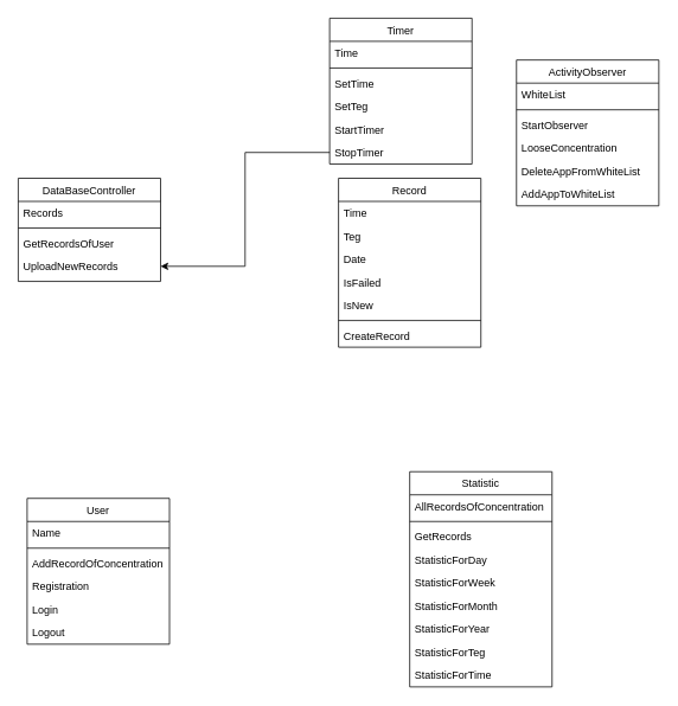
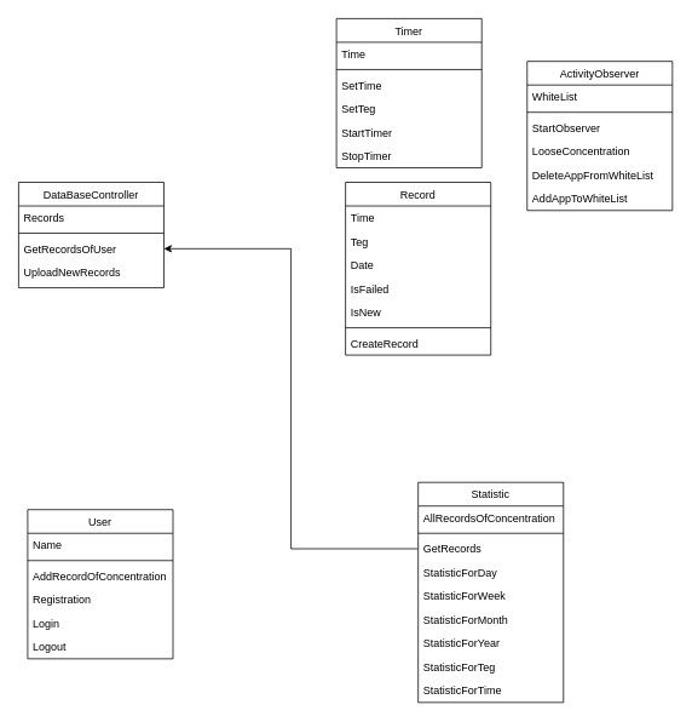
  <mxCell id="0" />
  <mxCell id="1" parent="0" />
  <mxCell id="2" value="ActivityObserver" style="swimlane;fontStyle=0;align=center;verticalAlign=top;childLayout=stackLayout;horizontal=1;startSize=26;horizontalStack=0;resizeParent=1;resizeLast=0;collapsible=1;marginBottom=0;rounded=0;shadow=0;strokeWidth=1;" parent="1" vertex="1"><mxGeometry x="580" y="67" width="160" height="164" as="geometry"><mxRectangle x="650" y="107" width="160" height="26" as="alternateBounds" /></mxGeometry></mxCell>
  <mxCell id="3" value="WhiteList" style="text;align=left;verticalAlign=top;spacingLeft=4;spacingRight=4;overflow=hidden;rotatable=0;points=[[0,0.5],[1,0.5]];portConstraint=eastwest;" parent="2" vertex="1"><mxGeometry y="26" width="160" height="26" as="geometry" /></mxCell>
  <mxCell id="4" value="" style="line;html=1;strokeWidth=1;align=left;verticalAlign=middle;spacingTop=-1;spacingLeft=3;spacingRight=3;rotatable=0;labelPosition=right;points=[];portConstraint=eastwest;" parent="2" vertex="1"><mxGeometry y="52" width="160" height="8" as="geometry" /></mxCell>
  <mxCell id="5" value="StartObserver" style="text;align=left;verticalAlign=top;spacingLeft=4;spacingRight=4;overflow=hidden;rotatable=0;points=[[0,0.5],[1,0.5]];portConstraint=eastwest;" parent="2" vertex="1"><mxGeometry y="60" width="160" height="26" as="geometry" /></mxCell>
  <mxCell id="6" value="LooseConcentration" style="text;align=left;verticalAlign=top;spacingLeft=4;spacingRight=4;overflow=hidden;rotatable=0;points=[[0,0.5],[1,0.5]];portConstraint=eastwest;" vertex="1" parent="2"><mxGeometry y="86" width="160" height="26" as="geometry" /></mxCell>
  <mxCell id="7" value="DeleteAppFromWhiteList" style="text;align=left;verticalAlign=top;spacingLeft=4;spacingRight=4;overflow=hidden;rotatable=0;points=[[0,0.5],[1,0.5]];portConstraint=eastwest;" vertex="1" parent="2"><mxGeometry y="112" width="160" height="26" as="geometry" /></mxCell>
  <mxCell id="8" value="AddAppToWhiteList" style="text;align=left;verticalAlign=top;spacingLeft=4;spacingRight=4;overflow=hidden;rotatable=0;points=[[0,0.5],[1,0.5]];portConstraint=eastwest;" parent="2" vertex="1"><mxGeometry y="138" width="160" height="26" as="geometry" /></mxCell>
  <mxCell id="9" value="Timer" style="swimlane;fontStyle=0;align=center;verticalAlign=top;childLayout=stackLayout;horizontal=1;startSize=26;horizontalStack=0;resizeParent=1;resizeLast=0;collapsible=1;marginBottom=0;rounded=0;shadow=0;strokeWidth=1;" vertex="1" parent="1"><mxGeometry x="370" y="20" width="160" height="164" as="geometry"><mxRectangle x="550" y="140" width="160" height="26" as="alternateBounds" /></mxGeometry></mxCell>
  <mxCell id="10" value="Time" style="text;align=left;verticalAlign=top;spacingLeft=4;spacingRight=4;overflow=hidden;rotatable=0;points=[[0,0.5],[1,0.5]];portConstraint=eastwest;" vertex="1" parent="9"><mxGeometry y="26" width="160" height="26" as="geometry" /></mxCell>
  <mxCell id="11" value="" style="line;html=1;strokeWidth=1;align=left;verticalAlign=middle;spacingTop=-1;spacingLeft=3;spacingRight=3;rotatable=0;labelPosition=right;points=[];portConstraint=eastwest;" vertex="1" parent="9"><mxGeometry y="52" width="160" height="8" as="geometry" /></mxCell>
  <mxCell id="12" value="SetTime" style="text;align=left;verticalAlign=top;spacingLeft=4;spacingRight=4;overflow=hidden;rotatable=0;points=[[0,0.5],[1,0.5]];portConstraint=eastwest;" vertex="1" parent="9"><mxGeometry y="60" width="160" height="26" as="geometry" /></mxCell>
  <mxCell id="13" value="SetTeg" style="text;align=left;verticalAlign=top;spacingLeft=4;spacingRight=4;overflow=hidden;rotatable=0;points=[[0,0.5],[1,0.5]];portConstraint=eastwest;" vertex="1" parent="9"><mxGeometry y="86" width="160" height="26" as="geometry" /></mxCell>
  <mxCell id="14" value="StartTimer" style="text;align=left;verticalAlign=top;spacingLeft=4;spacingRight=4;overflow=hidden;rotatable=0;points=[[0,0.5],[1,0.5]];portConstraint=eastwest;" vertex="1" parent="9"><mxGeometry y="112" width="160" height="26" as="geometry" /></mxCell>
  <mxCell id="15" value="StopTimer" style="text;align=left;verticalAlign=top;spacingLeft=4;spacingRight=4;overflow=hidden;rotatable=0;points=[[0,0.5],[1,0.5]];portConstraint=eastwest;" vertex="1" parent="9"><mxGeometry y="138" width="160" height="26" as="geometry" /></mxCell>
  <mxCell id="16" value="Statistic" style="swimlane;fontStyle=0;align=center;verticalAlign=top;childLayout=stackLayout;horizontal=1;startSize=26;horizontalStack=0;resizeParent=1;resizeLast=0;collapsible=1;marginBottom=0;rounded=0;shadow=0;strokeWidth=1;" vertex="1" parent="1"><mxGeometry x="460" y="530" width="160" height="242" as="geometry"><mxRectangle x="550" y="140" width="160" height="26" as="alternateBounds" /></mxGeometry></mxCell>
  <mxCell id="17" value="AllRecordsOfConcentration" style="text;align=left;verticalAlign=top;spacingLeft=4;spacingRight=4;overflow=hidden;rotatable=0;points=[[0,0.5],[1,0.5]];portConstraint=eastwest;" vertex="1" parent="16"><mxGeometry y="26" width="160" height="26" as="geometry" /></mxCell>
  <mxCell id="18" value="" style="line;html=1;strokeWidth=1;align=left;verticalAlign=middle;spacingTop=-1;spacingLeft=3;spacingRight=3;rotatable=0;labelPosition=right;points=[];portConstraint=eastwest;" vertex="1" parent="16"><mxGeometry y="52" width="160" height="8" as="geometry" /></mxCell>
  <mxCell id="19" value="GetRecords" style="text;align=left;verticalAlign=top;spacingLeft=4;spacingRight=4;overflow=hidden;rotatable=0;points=[[0,0.5],[1,0.5]];portConstraint=eastwest;" vertex="1" parent="16"><mxGeometry y="60" width="160" height="26" as="geometry" /></mxCell>
  <mxCell id="20" value="StatisticForDay" style="text;align=left;verticalAlign=top;spacingLeft=4;spacingRight=4;overflow=hidden;rotatable=0;points=[[0,0.5],[1,0.5]];portConstraint=eastwest;" vertex="1" parent="16"><mxGeometry y="86" width="160" height="26" as="geometry" /></mxCell>
  <mxCell id="21" value="StatisticForWeek" style="text;align=left;verticalAlign=top;spacingLeft=4;spacingRight=4;overflow=hidden;rotatable=0;points=[[0,0.5],[1,0.5]];portConstraint=eastwest;" vertex="1" parent="16"><mxGeometry y="112" width="160" height="26" as="geometry" /></mxCell>
  <mxCell id="22" value="StatisticForMonth" style="text;align=left;verticalAlign=top;spacingLeft=4;spacingRight=4;overflow=hidden;rotatable=0;points=[[0,0.5],[1,0.5]];portConstraint=eastwest;" vertex="1" parent="16"><mxGeometry y="138" width="160" height="26" as="geometry" /></mxCell>
  <mxCell id="23" value="StatisticForYear" style="text;align=left;verticalAlign=top;spacingLeft=4;spacingRight=4;overflow=hidden;rotatable=0;points=[[0,0.5],[1,0.5]];portConstraint=eastwest;" vertex="1" parent="16"><mxGeometry y="164" width="160" height="26" as="geometry" /></mxCell>
  <mxCell id="24" value="StatisticForTeg" style="text;align=left;verticalAlign=top;spacingLeft=4;spacingRight=4;overflow=hidden;rotatable=0;points=[[0,0.5],[1,0.5]];portConstraint=eastwest;" vertex="1" parent="16"><mxGeometry y="190" width="160" height="26" as="geometry" /></mxCell>
  <mxCell id="25" value="StatisticForTime" style="text;align=left;verticalAlign=top;spacingLeft=4;spacingRight=4;overflow=hidden;rotatable=0;points=[[0,0.5],[1,0.5]];portConstraint=eastwest;" vertex="1" parent="16"><mxGeometry y="216" width="160" height="26" as="geometry" /></mxCell>
  <mxCell id="26" value="User" style="swimlane;fontStyle=0;align=center;verticalAlign=top;childLayout=stackLayout;horizontal=1;startSize=26;horizontalStack=0;resizeParent=1;resizeLast=0;collapsible=1;marginBottom=0;rounded=0;shadow=0;strokeWidth=1;" vertex="1" parent="1"><mxGeometry x="30" y="560" width="160" height="164" as="geometry"><mxRectangle x="550" y="140" width="160" height="26" as="alternateBounds" /></mxGeometry></mxCell>
  <mxCell id="27" value="Name&#10;" style="text;align=left;verticalAlign=top;spacingLeft=4;spacingRight=4;overflow=hidden;rotatable=0;points=[[0,0.5],[1,0.5]];portConstraint=eastwest;" vertex="1" parent="26"><mxGeometry y="26" width="160" height="26" as="geometry" /></mxCell>
  <mxCell id="28" value="" style="line;html=1;strokeWidth=1;align=left;verticalAlign=middle;spacingTop=-1;spacingLeft=3;spacingRight=3;rotatable=0;labelPosition=right;points=[];portConstraint=eastwest;" vertex="1" parent="26"><mxGeometry y="52" width="160" height="8" as="geometry" /></mxCell>
  <mxCell id="29" value="AddRecordOfConcentration" style="text;align=left;verticalAlign=top;spacingLeft=4;spacingRight=4;overflow=hidden;rotatable=0;points=[[0,0.5],[1,0.5]];portConstraint=eastwest;" vertex="1" parent="26"><mxGeometry y="60" width="160" height="26" as="geometry" /></mxCell>
  <mxCell id="30" value="Registration" style="text;align=left;verticalAlign=top;spacingLeft=4;spacingRight=4;overflow=hidden;rotatable=0;points=[[0,0.5],[1,0.5]];portConstraint=eastwest;" vertex="1" parent="26"><mxGeometry y="86" width="160" height="26" as="geometry" /></mxCell>
  <mxCell id="31" value="Login" style="text;align=left;verticalAlign=top;spacingLeft=4;spacingRight=4;overflow=hidden;rotatable=0;points=[[0,0.5],[1,0.5]];portConstraint=eastwest;" vertex="1" parent="26"><mxGeometry y="112" width="160" height="26" as="geometry" /></mxCell>
  <mxCell id="32" value="Logout&#10;" style="text;align=left;verticalAlign=top;spacingLeft=4;spacingRight=4;overflow=hidden;rotatable=0;points=[[0,0.5],[1,0.5]];portConstraint=eastwest;" vertex="1" parent="26"><mxGeometry y="138" width="160" height="26" as="geometry" /></mxCell>
  <mxCell id="33" value="Record" style="swimlane;fontStyle=0;align=center;verticalAlign=top;childLayout=stackLayout;horizontal=1;startSize=26;horizontalStack=0;resizeParent=1;resizeLast=0;collapsible=1;marginBottom=0;rounded=0;shadow=0;strokeWidth=1;" vertex="1" parent="1"><mxGeometry x="380" y="200" width="160" height="190" as="geometry"><mxRectangle x="550" y="140" width="160" height="26" as="alternateBounds" /></mxGeometry></mxCell>
  <mxCell id="34" value="Time" style="text;align=left;verticalAlign=top;spacingLeft=4;spacingRight=4;overflow=hidden;rotatable=0;points=[[0,0.5],[1,0.5]];portConstraint=eastwest;" vertex="1" parent="33"><mxGeometry y="26" width="160" height="26" as="geometry" /></mxCell>
  <mxCell id="35" value="Teg" style="text;align=left;verticalAlign=top;spacingLeft=4;spacingRight=4;overflow=hidden;rotatable=0;points=[[0,0.5],[1,0.5]];portConstraint=eastwest;" vertex="1" parent="33"><mxGeometry y="52" width="160" height="26" as="geometry" /></mxCell>
  <mxCell id="36" value="Date" style="text;align=left;verticalAlign=top;spacingLeft=4;spacingRight=4;overflow=hidden;rotatable=0;points=[[0,0.5],[1,0.5]];portConstraint=eastwest;" vertex="1" parent="33"><mxGeometry y="78" width="160" height="26" as="geometry" /></mxCell>
  <mxCell id="37" value="IsFailed" style="text;align=left;verticalAlign=top;spacingLeft=4;spacingRight=4;overflow=hidden;rotatable=0;points=[[0,0.5],[1,0.5]];portConstraint=eastwest;" vertex="1" parent="33"><mxGeometry y="104" width="160" height="26" as="geometry" /></mxCell>
  <mxCell id="38" value="IsNew" style="text;align=left;verticalAlign=top;spacingLeft=4;spacingRight=4;overflow=hidden;rotatable=0;points=[[0,0.5],[1,0.5]];portConstraint=eastwest;" vertex="1" parent="33"><mxGeometry y="130" width="160" height="26" as="geometry" /></mxCell>
  <mxCell id="39" value="" style="line;html=1;strokeWidth=1;align=left;verticalAlign=middle;spacingTop=-1;spacingLeft=3;spacingRight=3;rotatable=0;labelPosition=right;points=[];portConstraint=eastwest;" vertex="1" parent="33"><mxGeometry y="156" width="160" height="8" as="geometry" /></mxCell>
  <mxCell id="40" value="CreateRecord" style="text;align=left;verticalAlign=top;spacingLeft=4;spacingRight=4;overflow=hidden;rotatable=0;points=[[0,0.5],[1,0.5]];portConstraint=eastwest;" vertex="1" parent="33"><mxGeometry y="164" width="160" height="26" as="geometry" /></mxCell>
  <mxCell id="41" value="DataBaseController" style="swimlane;fontStyle=0;align=center;verticalAlign=top;childLayout=stackLayout;horizontal=1;startSize=26;horizontalStack=0;resizeParent=1;resizeLast=0;collapsible=1;marginBottom=0;rounded=0;shadow=0;strokeWidth=1;" vertex="1" parent="1"><mxGeometry x="20" y="200" width="160" height="116" as="geometry"><mxRectangle x="550" y="140" width="160" height="26" as="alternateBounds" /></mxGeometry></mxCell>
  <mxCell id="42" value="Records" style="text;align=left;verticalAlign=top;spacingLeft=4;spacingRight=4;overflow=hidden;rotatable=0;points=[[0,0.5],[1,0.5]];portConstraint=eastwest;" vertex="1" parent="41"><mxGeometry y="26" width="160" height="26" as="geometry" /></mxCell>
  <mxCell id="43" value="" style="line;html=1;strokeWidth=1;align=left;verticalAlign=middle;spacingTop=-1;spacingLeft=3;spacingRight=3;rotatable=0;labelPosition=right;points=[];portConstraint=eastwest;" vertex="1" parent="41"><mxGeometry y="52" width="160" height="8" as="geometry" /></mxCell>
  <mxCell id="44" value="GetRecordsOfUser" style="text;align=left;verticalAlign=top;spacingLeft=4;spacingRight=4;overflow=hidden;rotatable=0;points=[[0,0.5],[1,0.5]];portConstraint=eastwest;" vertex="1" parent="41"><mxGeometry y="60" width="160" height="26" as="geometry" /></mxCell>
  <mxCell id="45" value="UploadNewRecords" style="text;align=left;verticalAlign=top;spacingLeft=4;spacingRight=4;overflow=hidden;rotatable=0;points=[[0,0.5],[1,0.5]];portConstraint=eastwest;" vertex="1" parent="41"><mxGeometry y="86" width="160" height="26" as="geometry" /></mxCell>
- <mxCell id="47" style="edgeStyle=orthogonalEdgeStyle;rounded=0;orthogonalLoop=1;jettySize=auto;html=1;" edge="1" parent="1" source="15" target="45"><mxGeometry relative="1" as="geometry" /></mxCell>
+ <mxCell id="46" style="edgeStyle=orthogonalEdgeStyle;rounded=0;orthogonalLoop=1;jettySize=auto;html=1;entryX=1;entryY=0.5;entryDx=0;entryDy=0;" edge="1" parent="1" source="19" target="44"><mxGeometry relative="1" as="geometry" /></mxCell>
